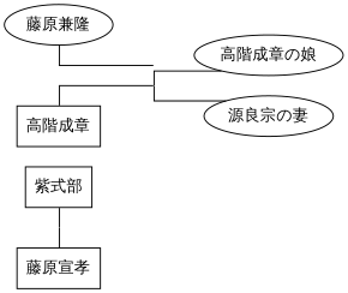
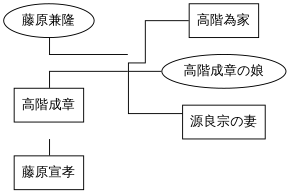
  graph {
    concentrate=true
    fontname="Open Sans"
    rankdir=LR
    splines=ortho
    node [fontname="Open Sans" shape=point style=invis]
    edge [dir=none fontname="Open Sans"]
-   "紫式部" [color=black fillcolor=white regular=0 shape=box style=filled]
    "spouse_紫式部_藤原宣孝" [width=0]
    "藤原宣孝" [shape=box style=""]
    "spouse_大弐三位_高階成章" [width=0]
    "高階成章" [color=black fillcolor=white regular=0 shape=box style=filled]
    "spouse_藤原兼隆_大弐三位" [width=0]
    "藤原兼隆" [shape="" style=""]
    "children_大弐三位_高階成章" [width=0]
    "children_藤原兼隆_大弐三位" [width=0]
+   "高階為家" [color=black fillcolor=white regular=0 shape=box style=filled]
    "高階成章の娘" [shape="" style=""]
-   "源良宗の妻" [color=black fillcolor=white regular=0 shape=oval style=filled]
+   "源良宗の妻" [color=black fillcolor=white regular=0 shape=box style=filled]
    subgraph sub_1 {
      rank=same
-     "紫式部"
      "spouse_紫式部_藤原宣孝"
      "藤原宣孝"
    }
    subgraph sub_2 {
      rank=same
      "spouse_大弐三位_高階成章"
      "高階成章"
    }
    subgraph sub_3 {
      rank=same
      "spouse_藤原兼隆_大弐三位"
      "藤原兼隆"
    }
-   "紫式部" -- "spouse_紫式部_藤原宣孝"
    "spouse_紫式部_藤原宣孝" -- "藤原宣孝"
    "spouse_大弐三位_高階成章" -- "高階成章"
    "spouse_大弐三位_高階成章" -- "children_大弐三位_高階成章"
    "spouse_藤原兼隆_大弐三位" -- "children_藤原兼隆_大弐三位"
    "藤原兼隆" -- "spouse_藤原兼隆_大弐三位"
+   "children_大弐三位_高階成章" -- "高階為家"
    "children_大弐三位_高階成章" -- "高階成章の娘"
    "children_大弐三位_高階成章" -- "源良宗の妻"
  }
